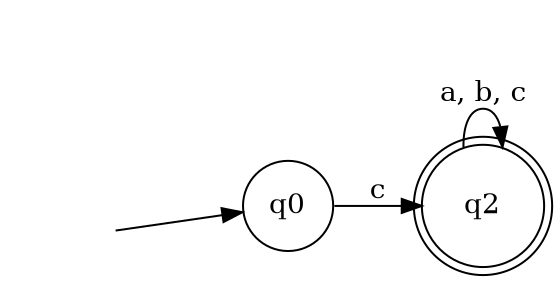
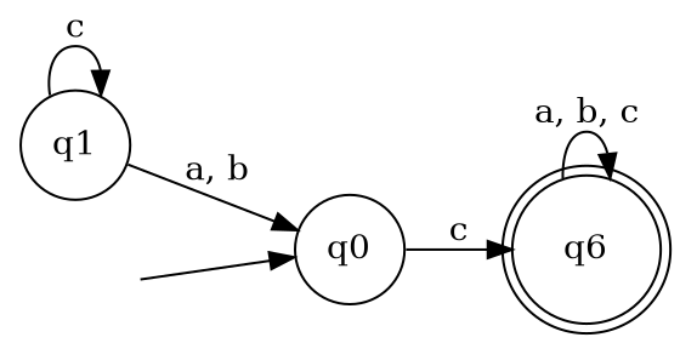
  digraph {
    rankdir=LR
    node [shape=circle]
+   q1
    q0
-   q2 [shape=doublecircle]
+   q2 [shape=doublecircle label=q6]
    _nil [style=invis shape=""]
+   q1 -> q1 [label=c]
+   q1 -> q0 [label="a, b"]
    q0 -> q2 [label=c]
    q2 -> q2 [label="a, b, c"]
    _nil -> q0
  }
